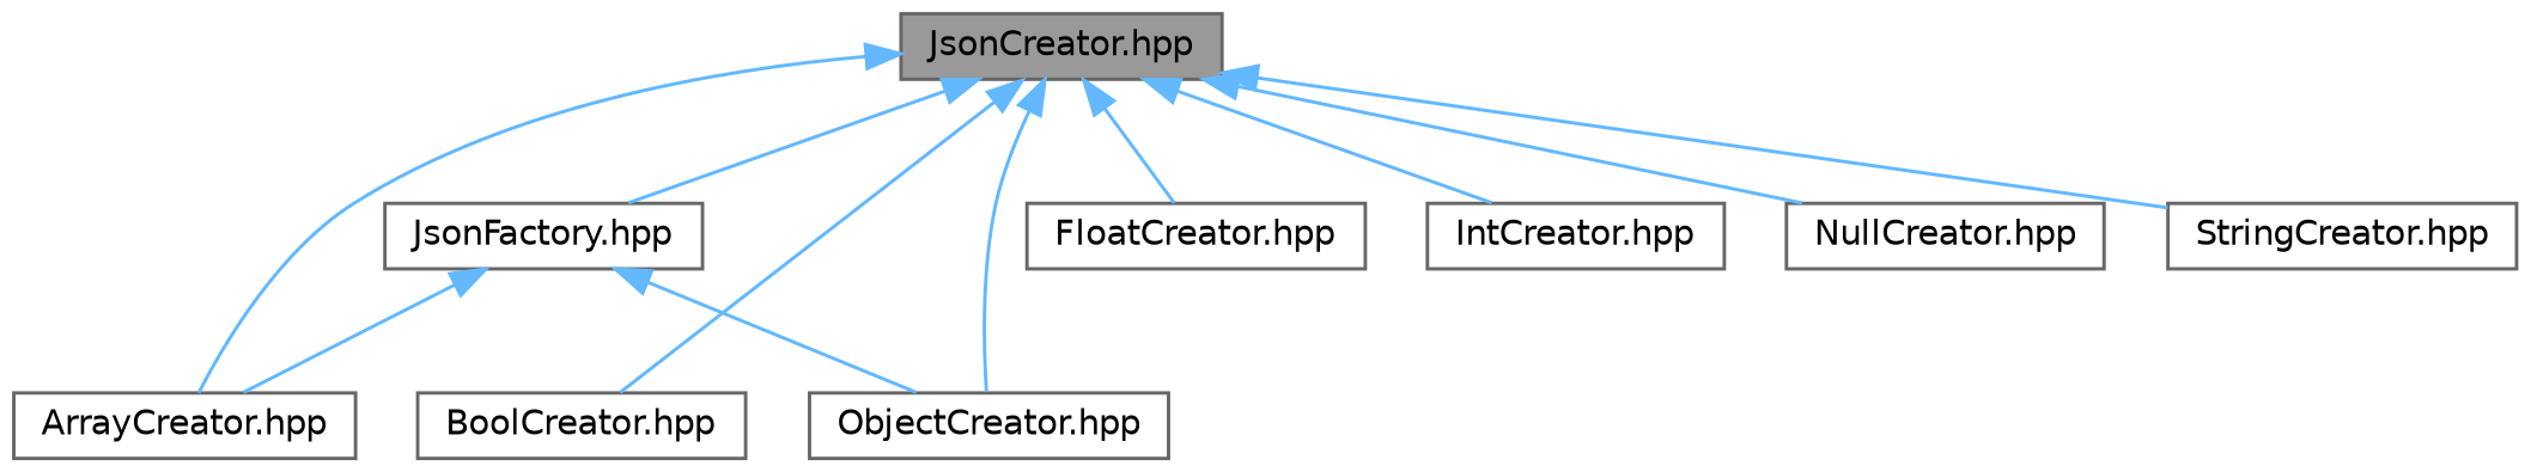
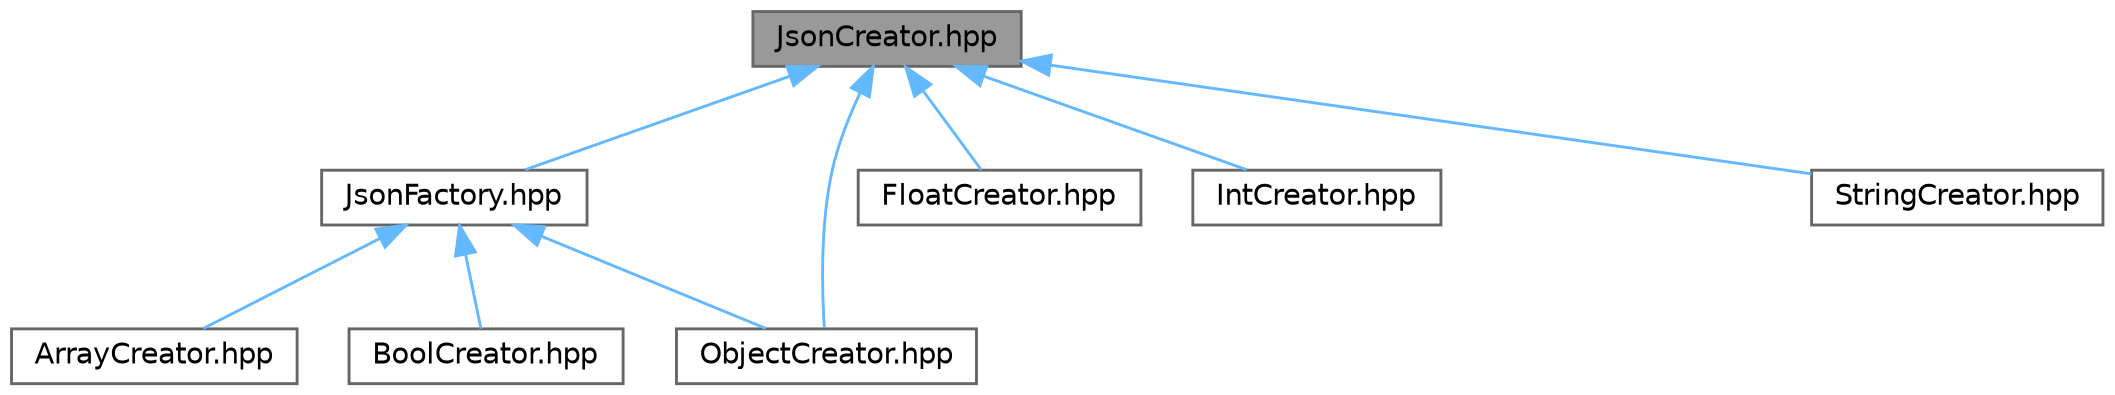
  digraph {
    node [color=grey40 fillcolor=white fontname=Helvetica fontsize=10 shape=box style=filled]
    edge [color=steelblue1 dir=back fontname=Helvetica fontsize=10 labelfontname=Helvetica labelfontsize=10 style=solid]
    n1 [color=gray40 fillcolor=grey60 fontcolor=black height=0.2 label="JsonCreator.hpp" width=0.4]
    n2 [height=0.2 label="ArrayCreator.hpp" width=0.4]
    n3 [height=0.2 label="BoolCreator.hpp" width=0.4]
    n4 [height=0.2 label="FloatCreator.hpp" width=0.4]
    n5 [height=0.2 label="IntCreator.hpp" width=0.4]
    n6 [height=0.2 label="JsonFactory.hpp" width=0.4]
    n7 [height=0.2 label="ObjectCreator.hpp" width=0.4]
-   n8 [height=0.2 label="NullCreator.hpp" width=0.4]
    n9 [height=0.2 label="StringCreator.hpp" width=0.4]
-   n1 -> n2
-   n1 -> n3
+   n6 -> n3
    n1 -> n4
    n1 -> n5
    n1 -> n6
    n1 -> n7
-   n1 -> n8
    n1 -> n9
    n6 -> n2
    n6 -> n7
  }
